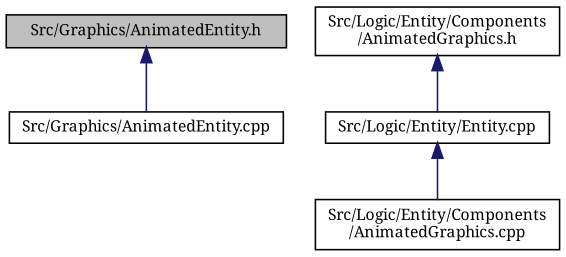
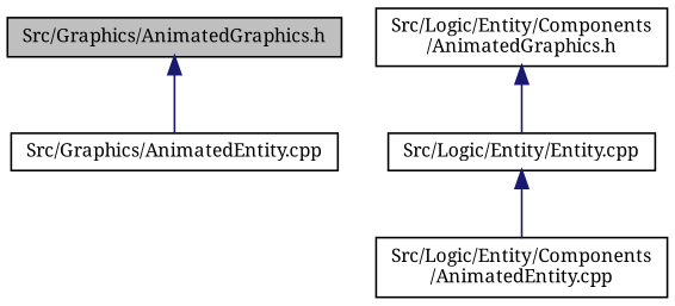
  digraph {
    fontname="Noto Serif"
    node [color=black fillcolor=white fontname="Noto Serif" fontsize=10 shape=record style=filled]
    edge [color=midnightblue dir=back fontname="Noto Serif" fontsize=10 labelfontname=FreeSans labelfontsize=10 style=solid]
-   n1 [fillcolor=grey75 fontcolor=black height=0.2 label="Src/Graphics/AnimatedEntity.h" width=0.4]
+   n1 [fillcolor=grey75 fontcolor=black height=0.2 label="Src/Graphics/AnimatedGraphics.h" width=0.4]
    n2 [height=0.2 label="Src/Graphics/AnimatedEntity.cpp" width=0.4]
    n3 [height=0.2 label="Src/Logic/Entity/Components\l/AnimatedGraphics.h" width=0.4]
    n4 [height=0.2 label="Src/Logic/Entity/Entity.cpp" width=0.4]
-   n5 [height=0.2 label="Src/Logic/Entity/Components\l/AnimatedGraphics.cpp" width=0.4]
+   n5 [height=0.2 label="Src/Logic/Entity/Components\l/AnimatedEntity.cpp" width=0.4]
    n1 -> n2
    n3 -> n4
    n4 -> n5
  }
